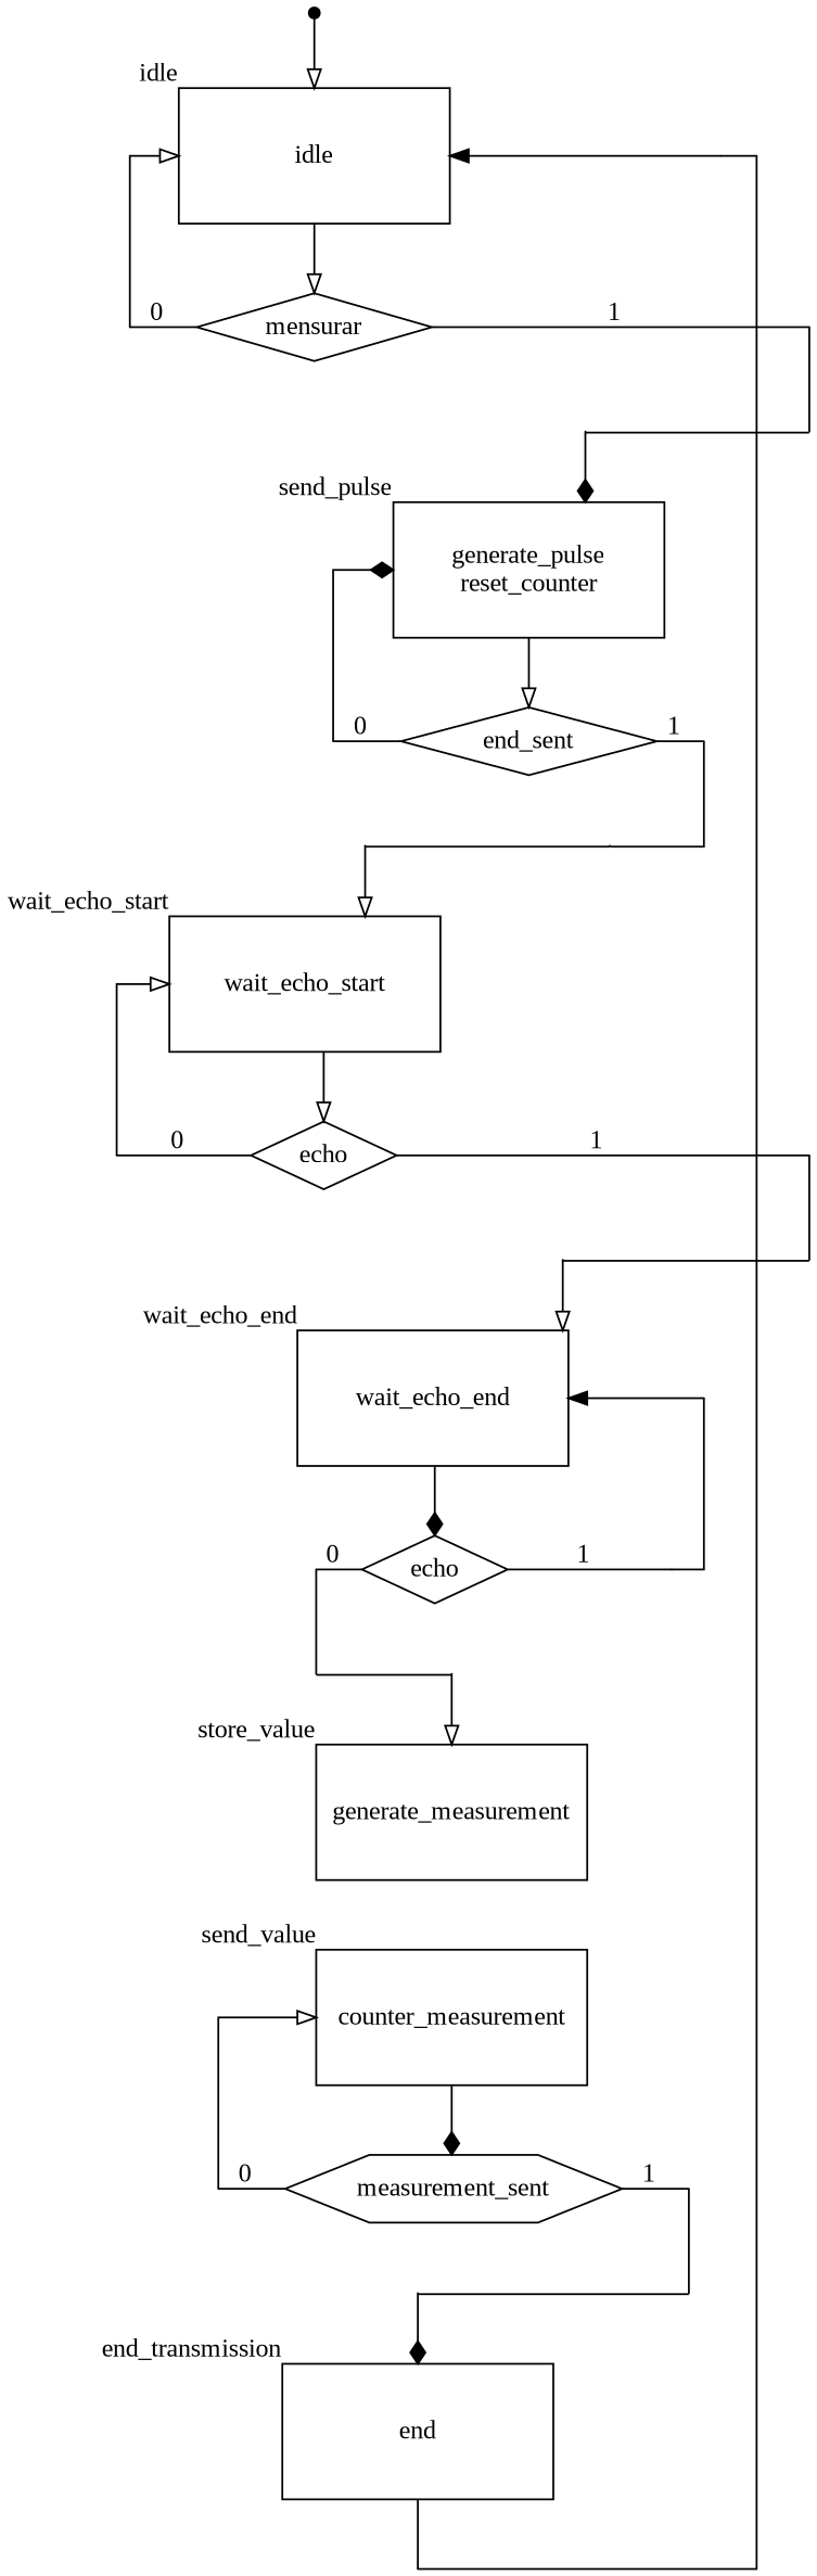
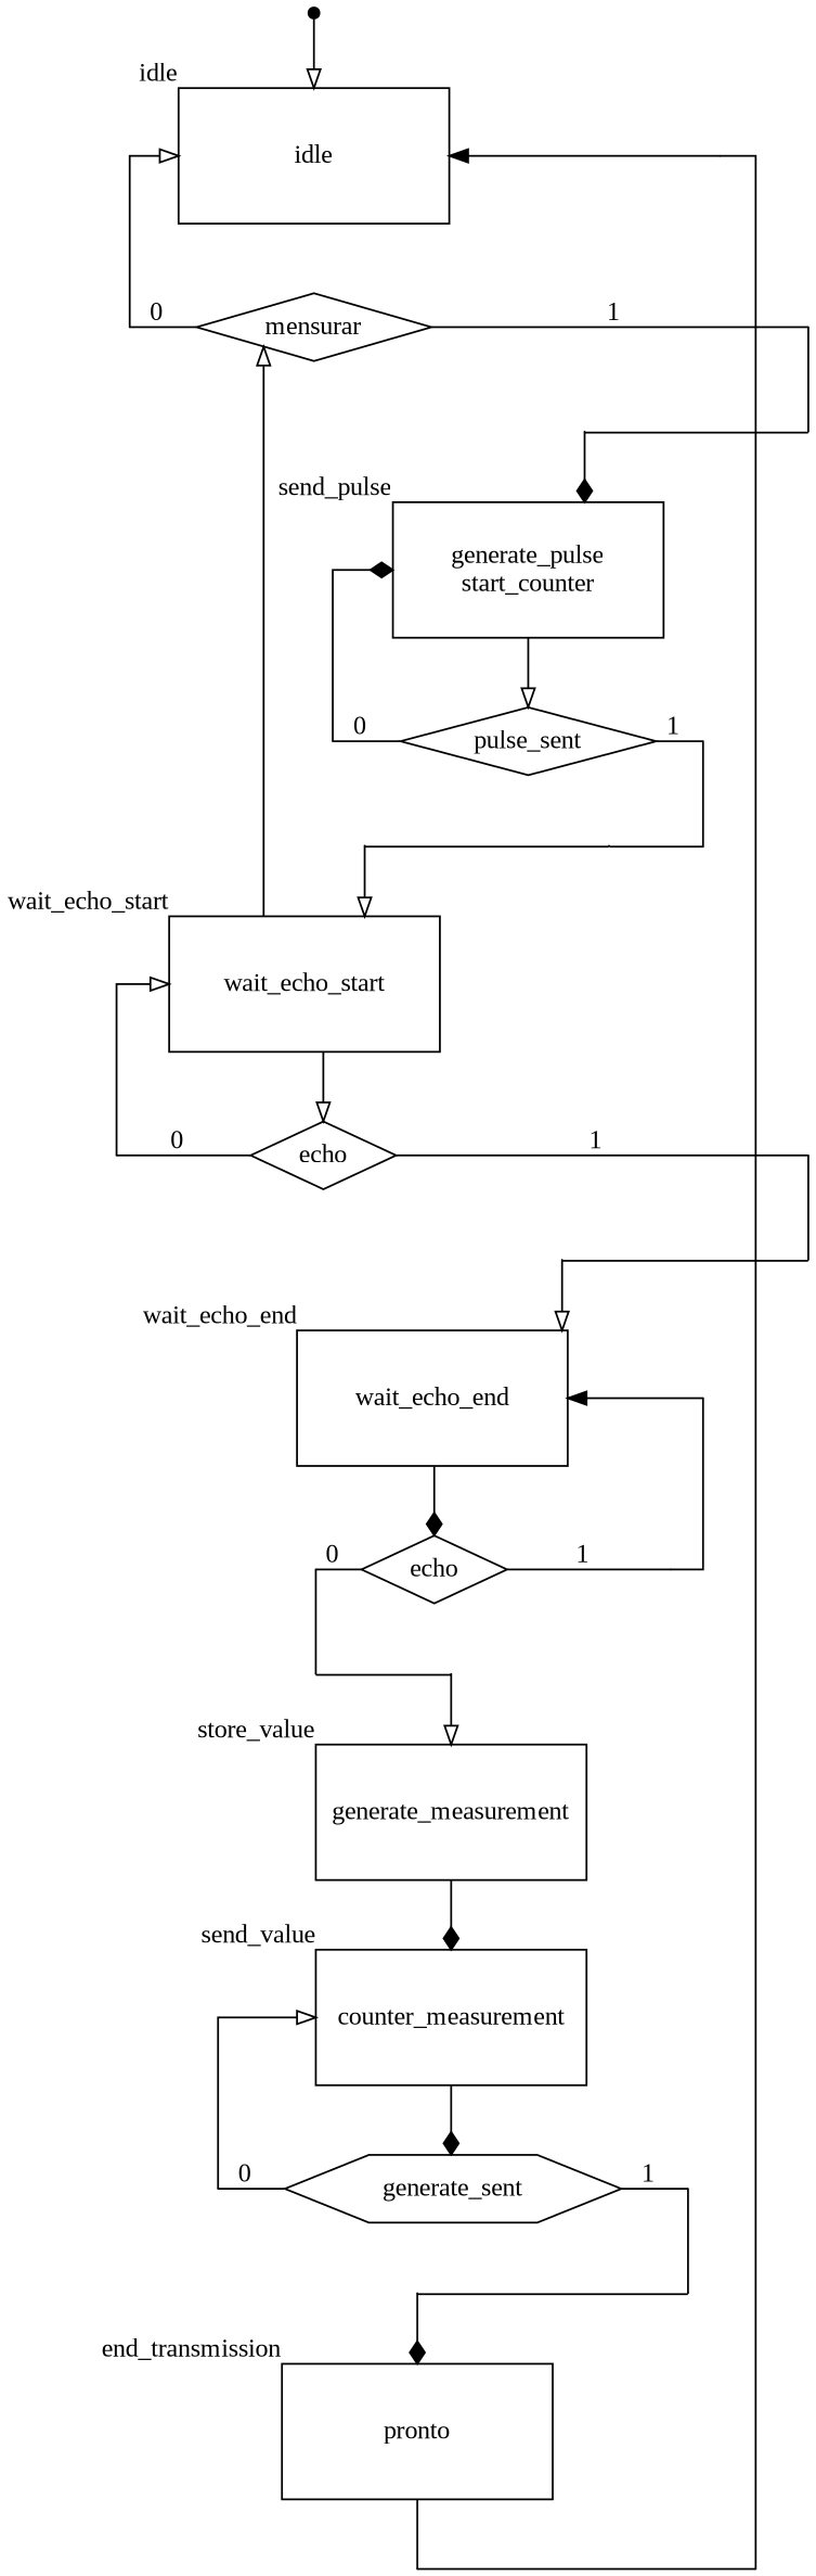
  digraph {
    fontname="Liberation Serif"
    splines=ortho
    node [fixedsize=false fontname="Liberation Serif" shape=point]
    edge [dir=none fontname="Liberation Serif"]
    idle [fixedsize=true height=1 shape=box width=2 xlabel=idle]
    idle_aux [height=0 width=0]
    n3 [height=none label=mensurar shape=diamond width=none]
    d0w [height=0 width=0]
    d0e [height=0 width=0]
    d0se [height=0 width=0]
    d0s [height=0 width=0]
-   n8 [height=none label=end_sent shape=diamond width=none]
+   n8 [height=none label=pulse_sent shape=diamond width=none]
    d1w [height=0 width=0]
    d1e [height=0 width=0]
    d1se [height=0 width=0]
    d1s [height=0 width=0]
    n13 [height=none label=echo shape=diamond width=none]
    d2w [height=0 width=0]
    d2e [height=0 width=0]
    d2se [height=0 width=0]
    d2s [height=0 width=0]
    wait_echo_end [fixedsize=true height=1 shape=box width=2 xlabel=wait_echo_end]
    wait_echo_end_aux [height=0 width=0]
    n20 [height=none label=echo shape=diamond width=none]
    d3w [height=0 width=0]
    d3e [height=0 width=0]
    d3sw [height=0 width=0]
    d3s [height=0 width=0]
-   n25 [height=none label=measurement_sent shape=hexagon width=none]
+   n25 [height=none label=generate_sent shape=hexagon width=none]
    d4w [height=0 width=0]
    d4e [height=0 width=0]
    d4se [height=0 width=0]
    d4s [height=0 width=0]
    end_transmission_aux0 [height=0 width=0]
    end_transmission_aux1 [height=0 width=0]
-   n32 [fixedsize=true height=1 label="generate_pulse\nreset_counter" shape=box width=2 xlabel=send_pulse]
+   n32 [fixedsize=true height=1 label="generate_pulse\nstart_counter" shape=box width=2 xlabel=send_pulse]
    wait_echo_start [fixedsize=true height=1 shape=box width=2 xlabel=wait_echo_start]
    n34 [fixedsize=true height=1 label=generate_measurement shape=box width=2 xlabel=store_value]
    n35 [fixedsize=true height=1 label=counter_measurement shape=box width=2 xlabel=send_value]
-   n36 [fixedsize=true height=1 label=end shape=box width=2 xlabel=end_transmission]
+   n36 [fixedsize=true height=1 label=pronto shape=box width=2 xlabel=end_transmission]
    j0 [height=0.08 width=0.08 fixedsize=""]
    subgraph sub_1 {
      rank=same
      idle
      idle_aux
    }
    subgraph sub_2 {
      rank=same
      n3
      d0w
      d0e
    }
    subgraph sub_3 {
      rank=same
      d0se
      d0s
    }
    subgraph sub_4 {
      rank=same
      n8
      d1w
      d1e
    }
    subgraph sub_5 {
      rank=same
      d1se
      d1s
    }
    subgraph sub_6 {
      rank=same
      n13
      d2w
      d2e
    }
    subgraph sub_7 {
      rank=same
      d2se
      d2s
    }
    subgraph sub_8 {
      rank=same
      wait_echo_end
      wait_echo_end_aux
    }
    subgraph sub_9 {
      rank=same
      n20
      d3w
      d3e
    }
    subgraph sub_10 {
      rank=same
      d3sw
      d3s
    }
    subgraph sub_11 {
      rank=same
      n25
      d4w
      d4e
    }
    subgraph sub_12 {
      rank=same
      d4se
      d4s
    }
    subgraph sub_13 {
      rank=same
      end_transmission_aux0
      end_transmission_aux1
    }
    idle -> idle_aux [dir=back minlen=3 tailport=e]
-   idle -> n3 [arrowhead=onormal dir=""]
+   wait_echo_start -> n3 [arrowhead=onormal dir=""]
    idle_aux -> end_transmission_aux1
    n3 -> d0e [label=1 minlen=0.5]
    d0w -> idle [arrowhead=onormal headport=w dir=""]
    d0w -> n3 [label=0]
    d0e -> d0se
    d0s -> d0se [minlen=3]
    d0s -> n32 [arrowhead=diamond headport=n dir=""]
    n8 -> d1e [label=1 minlen=0.5]
    d1w -> n8 [label=0]
    d1w -> n32 [arrowhead=diamond headport=w dir=""]
    d1e -> d1se
    d1s -> d1se [minlen=3]
    d1s -> wait_echo_start [arrowhead=onormal headport=n dir=""]
    n13 -> d2e [label=1 minlen=0]
    d2w -> n13 [label=0 minlen=2]
    d2w -> wait_echo_start [arrowhead=onormal headport=w dir=""]
    d2e -> d2se
    d2s -> d2se [minlen=3]
    d2s -> wait_echo_end [arrowhead=onormal headport=n dir=""]
    wait_echo_end -> wait_echo_end_aux [dir=back minlen=2 tailport=e]
    wait_echo_end -> n20 [arrowhead=diamond dir=""]
    wait_echo_end_aux -> d3e
    n20 -> d3e [label=1 minlen=2]
    d3w -> n20 [label=0 minlen=0]
    d3w -> d3sw
    d3sw -> d3s [minlen=2]
    d3s -> n34 [arrowhead=onormal headport=n dir=""]
    n25 -> d4e [label=1]
    d4w -> n25 [label=0]
    d4w -> n35 [arrowhead=onormal headport=w dir=""]
    d4e -> d4se
    d4s -> d4se [minlen=4]
    d4s -> n36 [arrowhead=diamond headport=n dir=""]
    end_transmission_aux0 -> end_transmission_aux1 [minlen=5]
    n32 -> n8 [arrowhead=onormal dir=""]
    wait_echo_start -> n13 [arrowhead=onormal dir=""]
+   n34 -> n35 [arrowhead=diamond headport=n tailport=s dir=""]
    n35 -> n25 [arrowhead=diamond dir=""]
    n36 -> end_transmission_aux0 [tailport=s]
    j0 -> idle [arrowhead=onormal tailport=s dir=""]
  }
